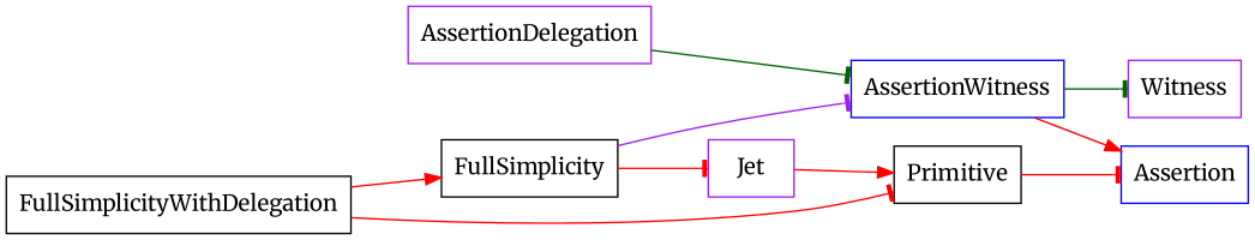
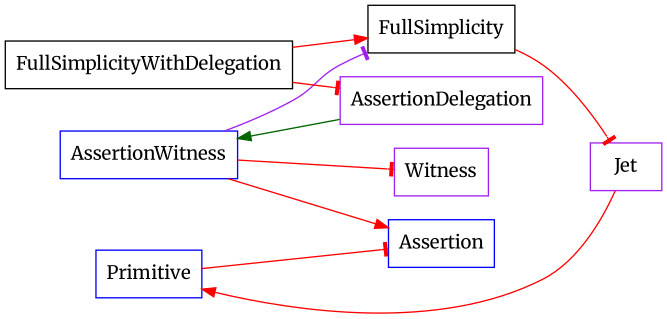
  digraph {
    fontname=Merriweather
    rankdir=LR
    node [color=purple fontname=Merriweather shape=box]
    edge [arrowhead=tee color=red fontname=Merriweather]
    Assertion [color=blue]
    Witness
-   Primitive [color=black]
+   Primitive [color=blue]
    AssertionWitness [color=blue]
    FullSimplicity [color=black]
    AssertionDelegation
    Jet
    FullSimplicityWithDelegation [color=black]
    subgraph sub_1 {
      rank=same
      Assertion
      Witness
    }
    subgraph sub_2 {
      rank=same
      Primitive
      AssertionWitness
    }
    subgraph sub_3 {
      rank=same
      FullSimplicity
      AssertionDelegation
    }
    Primitive -> Assertion
    AssertionWitness -> Assertion [arrowhead=normal]
-   AssertionWitness -> Witness [color=darkgreen]
-   FullSimplicity -> AssertionWitness [color=purple]
+   AssertionWitness -> Witness
+   AssertionWitness -> FullSimplicity [color=purple]
    FullSimplicity -> Jet
-   AssertionDelegation -> AssertionWitness [color=darkgreen]
+   AssertionDelegation -> AssertionWitness [arrowhead=normal color=darkgreen]
    Jet -> Primitive [arrowhead=normal]
    FullSimplicityWithDelegation -> FullSimplicity [arrowhead=normal]
-   FullSimplicityWithDelegation -> Primitive
+   FullSimplicityWithDelegation -> AssertionDelegation
  }
